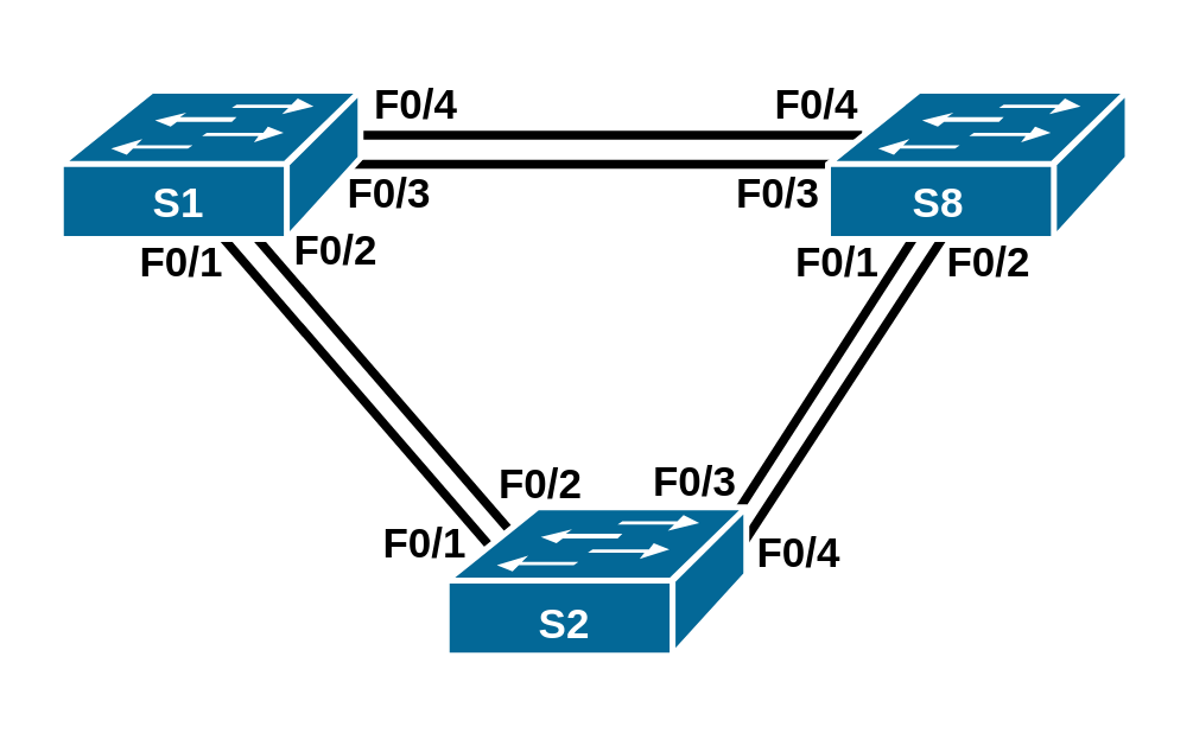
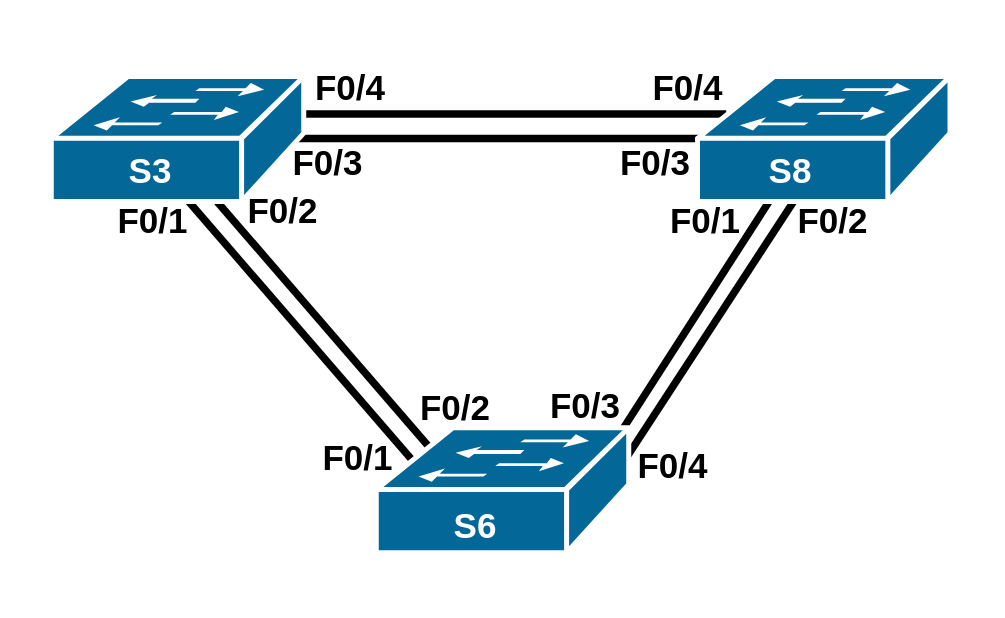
  <mxCell id="0" />
  <mxCell id="1" parent="0" />
  <mxCell id="2" value="&lt;b&gt;&lt;font style=&quot;font-size: 14px;&quot;&gt;F0/2&lt;/font&gt;&lt;/b&gt;" style="text;html=1;align=center;verticalAlign=middle;whiteSpace=wrap;rounded=0;" parent="1" vertex="1"><mxGeometry x="303" y="73" width="60" height="30" as="geometry" /></mxCell>
  <mxCell id="3" value="&lt;b&gt;&lt;font style=&quot;font-size: 14px;&quot;&gt;F0/3&lt;/font&gt;&lt;/b&gt;" style="text;html=1;align=center;verticalAlign=middle;whiteSpace=wrap;rounded=0;" parent="1" vertex="1"><mxGeometry x="232" y="50" width="60" height="30" as="geometry" /></mxCell>
  <mxCell id="4" value="&lt;b&gt;&lt;font style=&quot;font-size: 14px;&quot;&gt;F0/1&lt;/font&gt;&lt;/b&gt;" style="text;html=1;align=center;verticalAlign=middle;whiteSpace=wrap;rounded=0;" parent="1" vertex="1"><mxGeometry x="252" y="73" width="60" height="30" as="geometry" /></mxCell>
  <mxCell id="5" value="&lt;b&gt;&lt;font style=&quot;font-size: 14px;&quot;&gt;F0/4&lt;/font&gt;&lt;/b&gt;" style="text;html=1;align=center;verticalAlign=middle;whiteSpace=wrap;rounded=0;" parent="1" vertex="1"><mxGeometry x="239" y="170.5" width="60" height="30" as="geometry" /></mxCell>
  <mxCell id="6" value="" style="endArrow=none;html=1;rounded=0;strokeWidth=3;" parent="1" edge="1"><mxGeometry width="50" height="50" relative="1" as="geometry"><mxPoint x="320" y="60" as="sourcePoint" /><mxPoint x="230" y="200" as="targetPoint" /></mxGeometry></mxCell>
  <mxCell id="7" value="" style="endArrow=none;html=1;rounded=0;strokeWidth=3;" parent="1" edge="1"><mxGeometry width="50" height="50" relative="1" as="geometry"><mxPoint x="69" y="60" as="sourcePoint" /><mxPoint x="190" y="200" as="targetPoint" /></mxGeometry></mxCell>
  <mxCell id="8" value="" style="endArrow=none;html=1;rounded=0;strokeWidth=3;" parent="1" edge="1"><mxGeometry width="50" height="50" relative="1" as="geometry"><mxPoint x="110" y="45" as="sourcePoint" /><mxPoint x="290" y="45" as="targetPoint" /></mxGeometry></mxCell>
  <mxCell id="9" value="&lt;b&gt;&lt;font style=&quot;font-size: 14px;&quot;&gt;F0/1&lt;/font&gt;&lt;/b&gt;" style="text;html=1;align=center;verticalAlign=middle;whiteSpace=wrap;rounded=0;" parent="1" vertex="1"><mxGeometry x="31" y="73" width="60" height="30" as="geometry" /></mxCell>
  <mxCell id="10" value="" style="endArrow=none;html=1;rounded=0;strokeWidth=3;" parent="1" edge="1"><mxGeometry width="50" height="50" relative="1" as="geometry"><mxPoint x="110" y="54.8" as="sourcePoint" /><mxPoint x="290" y="54.8" as="targetPoint" /></mxGeometry></mxCell>
  <mxCell id="11" value="&lt;b&gt;&lt;font style=&quot;font-size: 14px;&quot;&gt;F0/4&lt;/font&gt;&lt;/b&gt;" style="text;html=1;align=center;verticalAlign=middle;whiteSpace=wrap;rounded=0;" parent="1" vertex="1"><mxGeometry x="245" y="20" width="60" height="30" as="geometry" /></mxCell>
  <mxCell id="12" value="&lt;b&gt;&lt;font style=&quot;font-size: 14px;&quot;&gt;F0/4&lt;/font&gt;&lt;/b&gt;" style="text;html=1;align=center;verticalAlign=middle;whiteSpace=wrap;rounded=0;" parent="1" vertex="1"><mxGeometry x="110" y="20" width="60" height="30" as="geometry" /></mxCell>
  <mxCell id="13" value="" style="endArrow=none;html=1;rounded=0;strokeWidth=3;" parent="1" edge="1"><mxGeometry width="50" height="50" relative="1" as="geometry"><mxPoint x="330" y="60" as="sourcePoint" /><mxPoint x="236" y="204" as="targetPoint" /></mxGeometry></mxCell>
  <mxCell id="14" value="" style="endArrow=none;html=1;rounded=0;strokeWidth=3;" parent="1" edge="1"><mxGeometry width="50" height="50" relative="1" as="geometry"><mxPoint x="62" y="65" as="sourcePoint" /><mxPoint x="183" y="205" as="targetPoint" /></mxGeometry></mxCell>
  <mxCell id="15" value="" style="group" parent="1" vertex="1" connectable="0"><mxGeometry x="20" y="30" width="101" height="53" as="geometry" /></mxCell>
  <mxCell id="16" value="" style="shape=mxgraph.cisco.switches.workgroup_switch;sketch=0;html=1;pointerEvents=1;dashed=0;fillColor=#036897;strokeColor=#ffffff;strokeWidth=2;verticalLabelPosition=bottom;verticalAlign=top;align=center;outlineConnect=0;" parent="15" vertex="1"><mxGeometry width="101" height="50" as="geometry" /></mxCell>
- <mxCell id="17" value="&lt;b&gt;&lt;font color=&quot;#ffffff&quot; style=&quot;font-size: 14px;&quot;&gt;S1&lt;/font&gt;&lt;/b&gt;" style="text;html=1;align=center;verticalAlign=middle;whiteSpace=wrap;rounded=0;" parent="15" vertex="1"><mxGeometry x="10" y="23" width="60" height="30" as="geometry" /></mxCell>
+ <mxCell id="17" value="&lt;b&gt;&lt;font color=&quot;#ffffff&quot; style=&quot;font-size: 14px;&quot;&gt;S3&lt;/font&gt;&lt;/b&gt;" style="text;html=1;align=center;verticalAlign=middle;whiteSpace=wrap;rounded=0;" parent="15" vertex="1"><mxGeometry x="10" y="23" width="60" height="30" as="geometry" /></mxCell>
  <mxCell id="18" value="" style="group" parent="1" vertex="1" connectable="0"><mxGeometry x="150" y="171.5" width="101" height="53" as="geometry" /></mxCell>
  <mxCell id="19" value="" style="shape=mxgraph.cisco.switches.workgroup_switch;sketch=0;html=1;pointerEvents=1;dashed=0;fillColor=#036897;strokeColor=#ffffff;strokeWidth=2;verticalLabelPosition=bottom;verticalAlign=top;align=center;outlineConnect=0;" parent="18" vertex="1"><mxGeometry y="-1" width="101" height="50" as="geometry" /></mxCell>
- <mxCell id="20" value="&lt;b&gt;&lt;font color=&quot;#ffffff&quot; style=&quot;font-size: 14px;&quot;&gt;S2&lt;/font&gt;&lt;/b&gt;" style="text;html=1;align=center;verticalAlign=middle;whiteSpace=wrap;rounded=0;" parent="18" vertex="1"><mxGeometry x="10" y="23" width="60" height="30" as="geometry" /></mxCell>
+ <mxCell id="20" value="&lt;b&gt;&lt;font color=&quot;#ffffff&quot; style=&quot;font-size: 14px;&quot;&gt;S6&lt;/font&gt;&lt;/b&gt;" style="text;html=1;align=center;verticalAlign=middle;whiteSpace=wrap;rounded=0;" parent="18" vertex="1"><mxGeometry x="10" y="23" width="60" height="30" as="geometry" /></mxCell>
  <mxCell id="21" value="&lt;b&gt;&lt;font style=&quot;font-size: 14px;&quot;&gt;F0/3&lt;/font&gt;&lt;/b&gt;" style="text;html=1;align=center;verticalAlign=middle;whiteSpace=wrap;rounded=0;" parent="1" vertex="1"><mxGeometry x="101" y="50" width="60" height="30" as="geometry" /></mxCell>
  <mxCell id="22" value="&lt;b&gt;&lt;font style=&quot;font-size: 14px;&quot;&gt;F0/3&lt;/font&gt;&lt;/b&gt;" style="text;html=1;align=center;verticalAlign=middle;whiteSpace=wrap;rounded=0;" parent="1" vertex="1"><mxGeometry x="204" y="146.5" width="60" height="30" as="geometry" /></mxCell>
  <mxCell id="23" value="&lt;b&gt;&lt;font style=&quot;font-size: 14px;&quot;&gt;F0/1&lt;/font&gt;&lt;/b&gt;" style="text;html=1;align=center;verticalAlign=middle;whiteSpace=wrap;rounded=0;" parent="1" vertex="1"><mxGeometry x="113" y="167.5" width="60" height="30" as="geometry" /></mxCell>
  <mxCell id="24" value="&lt;b&gt;&lt;font style=&quot;font-size: 14px;&quot;&gt;F0/2&lt;/font&gt;&lt;/b&gt;" style="text;html=1;align=center;verticalAlign=middle;whiteSpace=wrap;rounded=0;" parent="1" vertex="1"><mxGeometry x="83" y="69" width="60" height="30" as="geometry" /></mxCell>
  <mxCell id="25" value="&lt;b&gt;&lt;font style=&quot;font-size: 14px;&quot;&gt;F0/2&lt;/font&gt;&lt;/b&gt;" style="text;html=1;align=center;verticalAlign=middle;whiteSpace=wrap;rounded=0;" parent="1" vertex="1"><mxGeometry x="152" y="147.5" width="60" height="30" as="geometry" /></mxCell>
  <mxCell id="26" value="" style="group" parent="1" vertex="1" connectable="0"><mxGeometry x="278.5" y="30" width="101" height="53" as="geometry" /></mxCell>
  <mxCell id="27" value="" style="shape=mxgraph.cisco.switches.workgroup_switch;sketch=0;html=1;pointerEvents=1;dashed=0;fillColor=#036897;strokeColor=#ffffff;strokeWidth=2;verticalLabelPosition=bottom;verticalAlign=top;align=center;outlineConnect=0;" parent="26" vertex="1"><mxGeometry width="101" height="50" as="geometry" /></mxCell>
  <mxCell id="28" value="&lt;b&gt;&lt;font color=&quot;#ffffff&quot; style=&quot;font-size: 14px;&quot;&gt;S8&lt;/font&gt;&lt;/b&gt;" style="text;html=1;align=center;verticalAlign=middle;whiteSpace=wrap;rounded=0;" parent="26" vertex="1"><mxGeometry x="7.5" y="23" width="60" height="30" as="geometry" /></mxCell>
